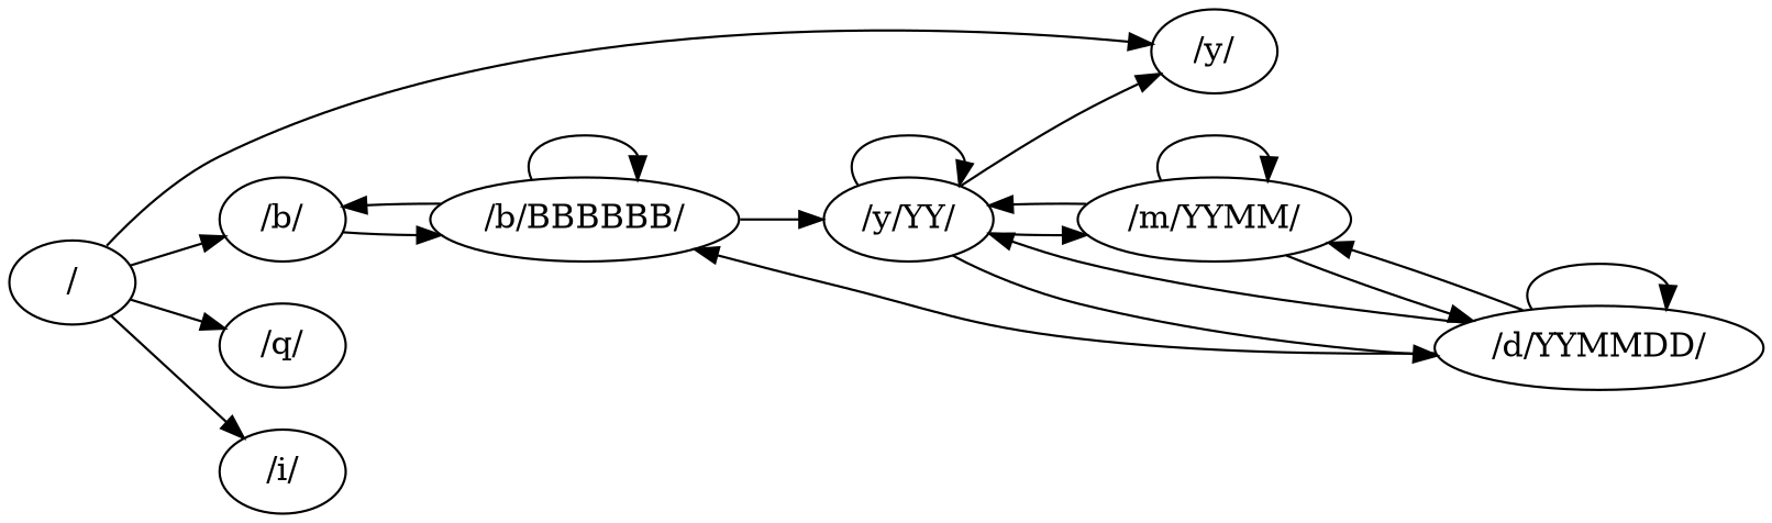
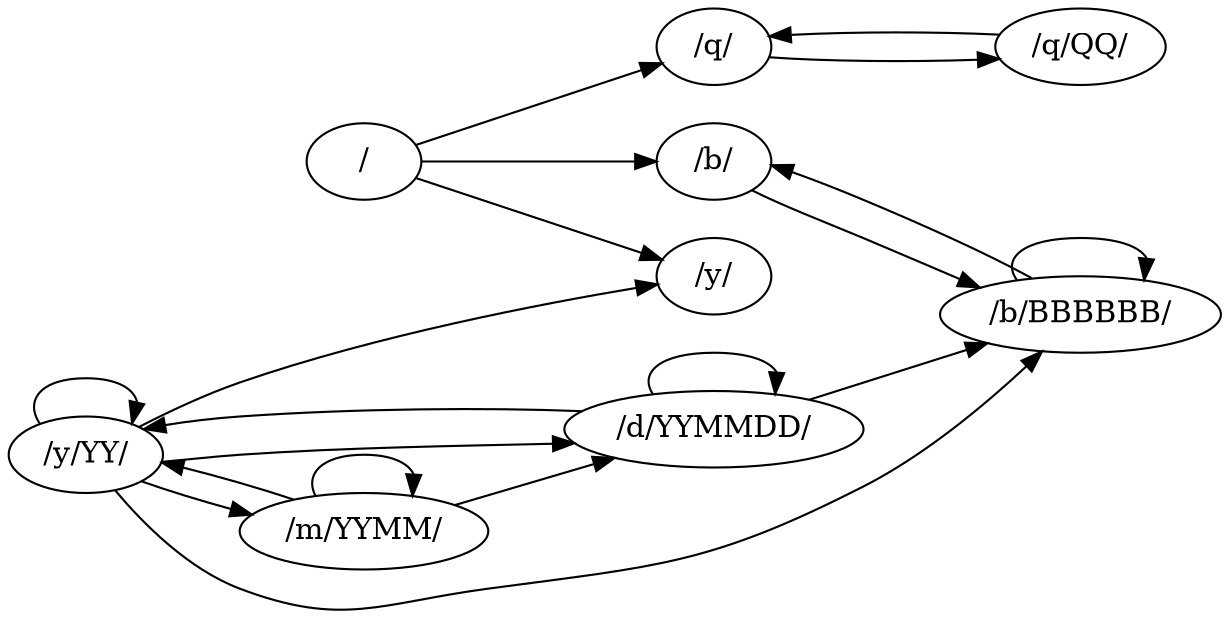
  digraph {
    rankdir=LR
    n1 [label="/"]
    n2 [label="/y/"]
    n3 [label="/b/"]
    n4 [label="/q/"]
-   n5 [label="/i/"]
    n6 [label="/b/BBBBBB/"]
+   n7 [label="/q/QQ/"]
    n8 [label="/y/YY/"]
    n9 [label="/m/YYMM/"]
    n10 [label="/d/YYMMDD/"]
    n1 -> n2
    n1 -> n3
    n1 -> n4
-   n1 -> n5
    n3 -> n6
+   n4 -> n7
    n6 -> n3
    n6 -> n6
-   n6 -> n8
+   n8 -> n6
+   n7 -> n4
    n8 -> n2
    n8 -> n8
    n8 -> n9
    n8 -> n10
    n9 -> n8
    n9 -> n9
    n9 -> n10
    n10 -> n6
    n10 -> n8
-   n10 -> n9
    n10 -> n10
  }
